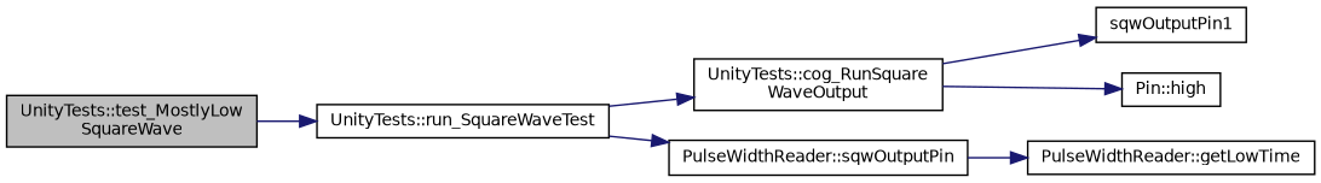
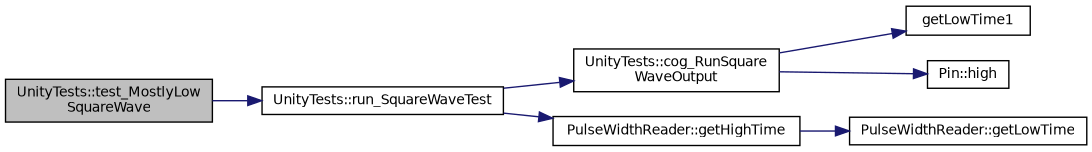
  digraph {
    rankdir=LR
    node [color=black fillcolor=white fontname=Helvetica fontsize=10 shape=record style=filled]
    edge [color=midnightblue fontname=Helvetica fontsize=10 labelfontname=Helvetica labelfontsize=10 style=solid]
    n1 [fillcolor=grey75 fontcolor=black height=0.2 label="UnityTests::test_MostlyLow\lSquareWave" width=0.4]
    n2 [height=0.2 label="UnityTests::run_SquareWaveTest" width=0.4]
    n3 [height=0.2 label="UnityTests::cog_RunSquare\lWaveOutput" width=0.4]
-   n4 [height=0.2 label="PulseWidthReader::sqwOutputPin" width=0.4]
-   n5 [height=0.2 label=sqwOutputPin1 width=0.4]
+   n4 [height=0.2 label="PulseWidthReader::getHighTime" width=0.4]
+   n5 [height=0.2 label=getLowTime1 width=0.4]
    n6 [height=0.2 label="Pin::high" width=0.4]
    n7 [height=0.2 label="PulseWidthReader::getLowTime" width=0.4]
    n1 -> n2
    n2 -> n3
    n2 -> n4
    n3 -> n5
    n3 -> n6
    n4 -> n7
  }
